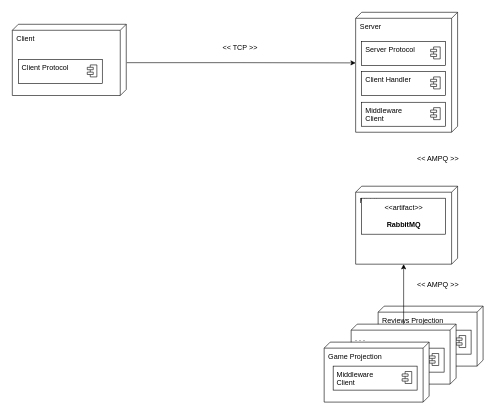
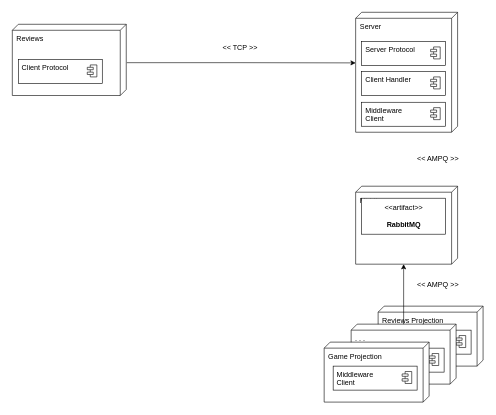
  <mxCell id="0" />
  <mxCell id="1" parent="0" />
  <mxCell id="2" value="Reviews Projection" style="verticalAlign=top;align=left;shape=cube;size=10;direction=south;fontStyle=0;html=1;boundedLbl=1;spacingLeft=5;whiteSpace=wrap;" vertex="1" parent="1"><mxGeometry x="630" y="510" width="175" height="100" as="geometry" /></mxCell>
  <mxCell id="3" value="" style="fontStyle=1;align=center;verticalAlign=top;childLayout=stackLayout;horizontal=1;horizontalStack=0;resizeParent=1;resizeParentMax=0;resizeLast=0;marginBottom=0;" vertex="1" parent="1"><mxGeometry x="645" y="550" width="140" height="40" as="geometry" /></mxCell>
  <mxCell id="4" value="Middleware&lt;div&gt;Client&lt;/div&gt;" style="html=1;align=left;spacingLeft=4;verticalAlign=top;strokeColor=none;fillColor=none;whiteSpace=wrap;" vertex="1" parent="3"><mxGeometry width="140" height="40" as="geometry" /></mxCell>
  <mxCell id="5" value="" style="shape=module;jettyWidth=10;jettyHeight=4;" vertex="1" parent="4"><mxGeometry x="1" width="16" height="20" relative="1" as="geometry"><mxPoint x="-25" y="9" as="offset" /></mxGeometry></mxCell>
  <mxCell id="6" value=". . ." style="verticalAlign=top;align=left;shape=cube;size=10;direction=south;fontStyle=0;html=1;boundedLbl=1;spacingLeft=5;whiteSpace=wrap;" vertex="1" parent="1"><mxGeometry x="585" y="540" width="175" height="100" as="geometry" /></mxCell>
  <mxCell id="7" value="" style="fontStyle=1;align=center;verticalAlign=top;childLayout=stackLayout;horizontal=1;horizontalStack=0;resizeParent=1;resizeParentMax=0;resizeLast=0;marginBottom=0;" vertex="1" parent="1"><mxGeometry x="600" y="580" width="140" height="40" as="geometry" /></mxCell>
  <mxCell id="8" value="Middleware&lt;div&gt;Client&lt;/div&gt;" style="html=1;align=left;spacingLeft=4;verticalAlign=top;strokeColor=none;fillColor=none;whiteSpace=wrap;" vertex="1" parent="7"><mxGeometry width="140" height="40" as="geometry" /></mxCell>
  <mxCell id="9" value="" style="shape=module;jettyWidth=10;jettyHeight=4;" vertex="1" parent="8"><mxGeometry x="1" width="16" height="20" relative="1" as="geometry"><mxPoint x="-25" y="9" as="offset" /></mxGeometry></mxCell>
- <mxCell id="10" value="Client" style="verticalAlign=top;align=left;shape=cube;size=10;direction=south;fontStyle=0;html=1;boundedLbl=1;spacingLeft=5;whiteSpace=wrap;" vertex="1" parent="1"><mxGeometry x="20" y="40" width="190" height="118.75" as="geometry" /></mxCell>
+ <mxCell id="10" value="Reviews" style="verticalAlign=top;align=left;shape=cube;size=10;direction=south;fontStyle=0;html=1;boundedLbl=1;spacingLeft=5;whiteSpace=wrap;" vertex="1" parent="1"><mxGeometry x="20" y="40" width="190" height="118.75" as="geometry" /></mxCell>
  <mxCell id="11" value="Server" style="verticalAlign=top;align=left;shape=cube;size=10;direction=south;fontStyle=0;html=1;boundedLbl=1;spacingLeft=5;whiteSpace=wrap;" vertex="1" parent="1"><mxGeometry x="592.5" y="20" width="170" height="200" as="geometry" /></mxCell>
  <mxCell id="12" value="" style="fontStyle=1;align=center;verticalAlign=top;childLayout=stackLayout;horizontal=1;horizontalStack=0;resizeParent=1;resizeParentMax=0;resizeLast=0;marginBottom=0;" vertex="1" parent="1"><mxGeometry x="602.5" y="118.75" width="140" height="40" as="geometry" /></mxCell>
  <mxCell id="13" value="Client Handler" style="html=1;align=left;spacingLeft=4;verticalAlign=top;strokeColor=none;fillColor=none;whiteSpace=wrap;" vertex="1" parent="12"><mxGeometry width="140" height="40" as="geometry" /></mxCell>
  <mxCell id="14" value="" style="shape=module;jettyWidth=10;jettyHeight=4;" vertex="1" parent="13"><mxGeometry x="1" width="16" height="20" relative="1" as="geometry"><mxPoint x="-25" y="9" as="offset" /></mxGeometry></mxCell>
  <mxCell id="15" style="edgeStyle=orthogonalEdgeStyle;rounded=0;orthogonalLoop=1;jettySize=auto;html=1;entryX=0;entryY=0;entryDx=130;entryDy=90;entryPerimeter=0;" edge="1" parent="1" source="6" target="16"><mxGeometry relative="1" as="geometry" /></mxCell>
  <mxCell id="16" value="Middleware" style="verticalAlign=top;align=left;shape=cube;size=10;direction=south;fontStyle=0;html=1;boundedLbl=1;spacingLeft=5;whiteSpace=wrap;" vertex="1" parent="1"><mxGeometry x="592.5" y="310" width="170" height="130" as="geometry" /></mxCell>
  <mxCell id="17" value="Game Projection" style="verticalAlign=top;align=left;shape=cube;size=10;direction=south;fontStyle=0;html=1;boundedLbl=1;spacingLeft=5;whiteSpace=wrap;" vertex="1" parent="1"><mxGeometry x="540" y="570" width="175" height="100" as="geometry" /></mxCell>
  <mxCell id="18" value="&amp;lt;&amp;lt;artifact&amp;gt;&amp;gt;&lt;br&gt;&lt;br&gt;&lt;b&gt;RabbitMQ&lt;/b&gt;" style="html=1;align=center;verticalAlign=middle;dashed=0;whiteSpace=wrap;" vertex="1" parent="1"><mxGeometry x="602.5" y="330" width="140" height="60" as="geometry" /></mxCell>
  <mxCell id="19" value="" style="fontStyle=1;align=center;verticalAlign=top;childLayout=stackLayout;horizontal=1;horizontalStack=0;resizeParent=1;resizeParentMax=0;resizeLast=0;marginBottom=0;" vertex="1" parent="1"><mxGeometry x="555" y="610" width="140" height="40" as="geometry" /></mxCell>
  <mxCell id="20" value="Middleware&lt;div&gt;Client&lt;/div&gt;" style="html=1;align=left;spacingLeft=4;verticalAlign=top;strokeColor=none;fillColor=none;whiteSpace=wrap;" vertex="1" parent="19"><mxGeometry width="140" height="40" as="geometry" /></mxCell>
  <mxCell id="21" value="" style="shape=module;jettyWidth=10;jettyHeight=4;" vertex="1" parent="20"><mxGeometry x="1" width="16" height="20" relative="1" as="geometry"><mxPoint x="-25" y="9" as="offset" /></mxGeometry></mxCell>
  <mxCell id="22" value="" style="fontStyle=1;align=center;verticalAlign=top;childLayout=stackLayout;horizontal=1;horizontalStack=0;resizeParent=1;resizeParentMax=0;resizeLast=0;marginBottom=0;" vertex="1" parent="1"><mxGeometry x="30" y="98.75" width="140" height="40" as="geometry" /></mxCell>
  <mxCell id="23" value="Client Protocol" style="html=1;align=left;spacingLeft=4;verticalAlign=top;strokeColor=none;fillColor=none;whiteSpace=wrap;" vertex="1" parent="22"><mxGeometry width="140" height="40" as="geometry" /></mxCell>
  <mxCell id="24" value="" style="shape=module;jettyWidth=10;jettyHeight=4;" vertex="1" parent="23"><mxGeometry x="1" width="16" height="20" relative="1" as="geometry"><mxPoint x="-25" y="9" as="offset" /></mxGeometry></mxCell>
  <mxCell id="25" value="" style="fontStyle=1;align=center;verticalAlign=top;childLayout=stackLayout;horizontal=1;horizontalStack=0;resizeParent=1;resizeParentMax=0;resizeLast=0;marginBottom=0;" vertex="1" parent="1"><mxGeometry x="602.5" y="68.75" width="140" height="40" as="geometry" /></mxCell>
  <mxCell id="26" value="Server Protocol" style="html=1;align=left;spacingLeft=4;verticalAlign=top;strokeColor=none;fillColor=none;whiteSpace=wrap;" vertex="1" parent="25"><mxGeometry width="140" height="40" as="geometry" /></mxCell>
  <mxCell id="27" value="" style="shape=module;jettyWidth=10;jettyHeight=4;" vertex="1" parent="26"><mxGeometry x="1" width="16" height="20" relative="1" as="geometry"><mxPoint x="-25" y="9" as="offset" /></mxGeometry></mxCell>
  <mxCell id="28" style="edgeStyle=orthogonalEdgeStyle;rounded=0;orthogonalLoop=1;jettySize=auto;html=1;entryX=0;entryY=0;entryDx=84.375;entryDy=170;entryPerimeter=0;exitX=0.539;exitY=-0.005;exitDx=0;exitDy=0;exitPerimeter=0;" edge="1" parent="1" source="10" target="11"><mxGeometry relative="1" as="geometry"><mxPoint x="440" y="104" as="sourcePoint" /></mxGeometry></mxCell>
  <mxCell id="29" value="" style="fontStyle=1;align=center;verticalAlign=top;childLayout=stackLayout;horizontal=1;horizontalStack=0;resizeParent=1;resizeParentMax=0;resizeLast=0;marginBottom=0;" vertex="1" parent="1"><mxGeometry x="602.5" y="170" width="140" height="40" as="geometry" /></mxCell>
  <mxCell id="30" value="Middleware&lt;div&gt;Client&lt;/div&gt;" style="html=1;align=left;spacingLeft=4;verticalAlign=top;strokeColor=none;fillColor=none;whiteSpace=wrap;" vertex="1" parent="29"><mxGeometry width="140" height="40" as="geometry" /></mxCell>
  <mxCell id="31" value="" style="shape=module;jettyWidth=10;jettyHeight=4;" vertex="1" parent="30"><mxGeometry x="1" width="16" height="20" relative="1" as="geometry"><mxPoint x="-25" y="9" as="offset" /></mxGeometry></mxCell>
  <mxCell id="32" value="&amp;lt;&amp;lt; TCP &amp;gt;&amp;gt;" style="text;html=1;align=center;verticalAlign=middle;whiteSpace=wrap;rounded=0;" vertex="1" parent="1"><mxGeometry x="350" y="63.75" width="100" height="30" as="geometry" /></mxCell>
  <mxCell id="33" value="&amp;lt;&amp;lt; AMPQ &amp;gt;&amp;gt;" style="text;html=1;align=center;verticalAlign=middle;whiteSpace=wrap;rounded=0;" vertex="1" parent="1"><mxGeometry x="680" y="250" width="100" height="30" as="geometry" /></mxCell>
  <mxCell id="34" value="&amp;lt;&amp;lt; AMPQ &amp;gt;&amp;gt;" style="text;html=1;align=center;verticalAlign=middle;whiteSpace=wrap;rounded=0;" vertex="1" parent="1"><mxGeometry x="680" y="460" width="100" height="30" as="geometry" /></mxCell>
